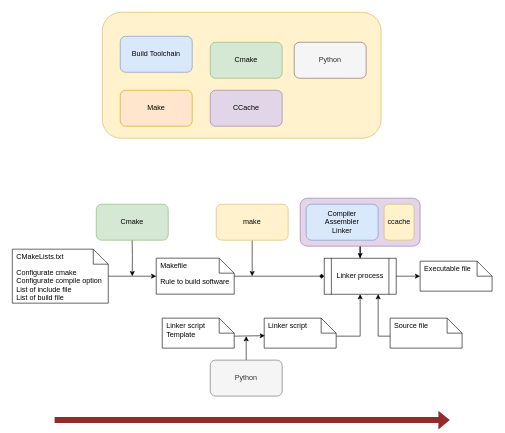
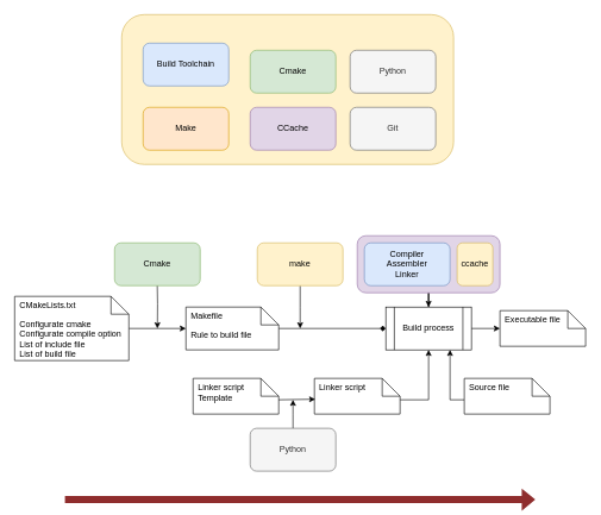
  <mxCell id="0" />
  <mxCell id="1" parent="0" />
  <mxCell id="2" value="" style="group" vertex="1" connectable="0" parent="1"><mxGeometry x="170" y="20" width="465" height="210" as="geometry" /></mxCell>
  <mxCell id="3" value="" style="rounded=1;whiteSpace=wrap;html=1;fillColor=#fff2cc;strokeColor=#d6b656;" vertex="1" parent="2"><mxGeometry width="465" height="210" as="geometry" /></mxCell>
  <mxCell id="4" value="Python" style="rounded=1;whiteSpace=wrap;html=1;fillColor=#f5f5f5;fontColor=#333333;strokeColor=#666666;" vertex="1" parent="2"><mxGeometry x="320" y="50" width="120" height="60" as="geometry" /></mxCell>
+ <mxCell id="5" value="Git" style="rounded=1;whiteSpace=wrap;html=1;fillColor=#f5f5f5;fontColor=#333333;strokeColor=#666666;" vertex="1" parent="2"><mxGeometry x="320" y="130" width="120" height="60" as="geometry" /></mxCell>
  <mxCell id="6" value="Build Toolchain" style="rounded=1;whiteSpace=wrap;html=1;fillColor=#dae8fc;strokeColor=#6c8ebf;" vertex="1" parent="1"><mxGeometry x="200" y="60" width="120" height="60" as="geometry" /></mxCell>
  <mxCell id="7" value="Cmake" style="rounded=1;whiteSpace=wrap;html=1;fillColor=#d5e8d4;strokeColor=#82b366;" vertex="1" parent="1"><mxGeometry x="350" y="70" width="120" height="60" as="geometry" /></mxCell>
  <mxCell id="8" value="Make" style="rounded=1;whiteSpace=wrap;html=1;fillColor=#ffe6cc;strokeColor=#d79b00;" vertex="1" parent="1"><mxGeometry x="200" y="150" width="120" height="60" as="geometry" /></mxCell>
  <mxCell id="9" value="CCache" style="rounded=1;whiteSpace=wrap;html=1;fillColor=#e1d5e7;strokeColor=#9673a6;" vertex="1" parent="1"><mxGeometry x="350" y="150" width="120" height="60" as="geometry" /></mxCell>
  <mxCell id="10" style="edgeStyle=orthogonalEdgeStyle;rounded=0;orthogonalLoop=1;jettySize=auto;html=1;entryX=0.5;entryY=0;entryDx=0;entryDy=0;" edge="1" parent="1" source="11" target="23"><mxGeometry relative="1" as="geometry" /></mxCell>
  <mxCell id="11" value="" style="rounded=1;whiteSpace=wrap;html=1;fillColor=#e1d5e7;strokeColor=#9673a6;" vertex="1" parent="1"><mxGeometry x="500" y="330" width="200" height="80" as="geometry" /></mxCell>
  <mxCell id="12" style="edgeStyle=orthogonalEdgeStyle;rounded=0;orthogonalLoop=1;jettySize=auto;html=1;" edge="1" parent="1"><mxGeometry relative="1" as="geometry"><mxPoint x="220" y="460" as="targetPoint" /><mxPoint x="219.69" y="390" as="sourcePoint" /></mxGeometry></mxCell>
  <mxCell id="13" value="Cmake" style="rounded=1;whiteSpace=wrap;html=1;fillColor=#d5e8d4;strokeColor=#82b366;" vertex="1" parent="1"><mxGeometry x="160" y="340" width="120" height="60" as="geometry" /></mxCell>
  <mxCell id="14" style="edgeStyle=orthogonalEdgeStyle;rounded=0;orthogonalLoop=1;jettySize=auto;html=1;entryX=0;entryY=0.5;entryDx=0;entryDy=0;entryPerimeter=0;" edge="1" parent="1" source="15" target="18"><mxGeometry relative="1" as="geometry" /></mxCell>
  <mxCell id="15" value="Configurate cmake&lt;br&gt;Configurate compile option&lt;br&gt;List of include file&lt;br&gt;List of build file&amp;nbsp;" style="shape=note2;boundedLbl=1;whiteSpace=wrap;html=1;size=25;verticalAlign=top;align=left;spacingLeft=5;whiteSpace=wrap;" vertex="1" parent="1"><mxGeometry x="20" y="415" width="160" height="90" as="geometry" /></mxCell>
  <mxCell id="16" value="CMakeLists.txt" style="resizeWidth=1;part=1;html=1;strokeColor=none;fillColor=none;align=left;spacingLeft=5;whiteSpace=wrap;" vertex="1" parent="15"><mxGeometry width="160" height="25" relative="1" as="geometry" /></mxCell>
  <mxCell id="17" style="edgeStyle=orthogonalEdgeStyle;rounded=0;orthogonalLoop=1;jettySize=auto;html=1;entryX=0;entryY=0.5;entryDx=0;entryDy=0;endArrow=diamond;" edge="1" parent="1" source="18" target="23"><mxGeometry relative="1" as="geometry" /></mxCell>
- <mxCell id="18" value="Rule to build software" style="shape=note2;boundedLbl=1;whiteSpace=wrap;html=1;size=25;verticalAlign=top;align=left;spacingLeft=5;whiteSpace=wrap;" vertex="1" parent="1"><mxGeometry x="260" y="430" width="130" height="60" as="geometry" /></mxCell>
+ <mxCell id="18" value="Rule to build file" style="shape=note2;boundedLbl=1;whiteSpace=wrap;html=1;size=25;verticalAlign=top;align=left;spacingLeft=5;whiteSpace=wrap;" vertex="1" parent="1"><mxGeometry x="260" y="430" width="130" height="60" as="geometry" /></mxCell>
  <mxCell id="19" value="Makefile" style="resizeWidth=1;part=1;html=1;strokeColor=none;fillColor=none;align=left;spacingLeft=5;whiteSpace=wrap;" vertex="1" parent="18"><mxGeometry width="130" height="25" relative="1" as="geometry" /></mxCell>
  <mxCell id="20" style="edgeStyle=orthogonalEdgeStyle;rounded=0;orthogonalLoop=1;jettySize=auto;html=1;" edge="1" parent="1" source="21"><mxGeometry relative="1" as="geometry"><mxPoint x="420" y="460" as="targetPoint" /></mxGeometry></mxCell>
  <mxCell id="21" value="make" style="rounded=1;whiteSpace=wrap;html=1;fillColor=#fff2cc;strokeColor=#d6b656;" vertex="1" parent="1"><mxGeometry x="360" y="340" width="120" height="60" as="geometry" /></mxCell>
  <mxCell id="22" style="edgeStyle=orthogonalEdgeStyle;rounded=0;orthogonalLoop=1;jettySize=auto;html=1;entryX=0;entryY=1;entryDx=0;entryDy=0;" edge="1" parent="1" source="23" target="27"><mxGeometry relative="1" as="geometry"><Array as="points"><mxPoint x="700" y="460" /><mxPoint x="700" y="460" /></Array></mxGeometry></mxCell>
- <mxCell id="23" value="Linker process" style="shape=process;whiteSpace=wrap;html=1;backgroundOutline=1;" vertex="1" parent="1"><mxGeometry x="540" y="430" width="120" height="60" as="geometry" /></mxCell>
+ <mxCell id="23" value="Build process" style="shape=process;whiteSpace=wrap;html=1;backgroundOutline=1;" vertex="1" parent="1"><mxGeometry x="540" y="430" width="120" height="60" as="geometry" /></mxCell>
  <mxCell id="24" value="Compiler&lt;br&gt;Assembler&lt;br&gt;Linker" style="rounded=1;whiteSpace=wrap;html=1;fillColor=#dae8fc;strokeColor=#6c8ebf;" vertex="1" parent="1"><mxGeometry x="510" y="340" width="120" height="60" as="geometry" /></mxCell>
  <mxCell id="25" value="ccache" style="rounded=1;whiteSpace=wrap;html=1;fillColor=#fff2cc;strokeColor=#d6b656;" vertex="1" parent="1"><mxGeometry x="640" y="340" width="50" height="60" as="geometry" /></mxCell>
  <mxCell id="26" value="" style="shape=note2;boundedLbl=1;whiteSpace=wrap;html=1;size=25;verticalAlign=top;align=left;spacingLeft=5;whiteSpace=wrap;" vertex="1" parent="1"><mxGeometry x="700" y="435" width="120" height="50" as="geometry" /></mxCell>
  <mxCell id="27" value="Executable file" style="resizeWidth=1;part=1;html=1;strokeColor=none;fillColor=none;align=left;spacingLeft=5;whiteSpace=wrap;" vertex="1" parent="26"><mxGeometry width="120.0" height="25" relative="1" as="geometry" /></mxCell>
  <mxCell id="28" style="edgeStyle=orthogonalEdgeStyle;rounded=0;orthogonalLoop=1;jettySize=auto;html=1;entryX=0.5;entryY=1;entryDx=0;entryDy=0;" edge="1" parent="1" source="29" target="23"><mxGeometry relative="1" as="geometry"><Array as="points"><mxPoint x="600" y="560" /></Array></mxGeometry></mxCell>
  <mxCell id="29" value="" style="shape=note2;boundedLbl=1;whiteSpace=wrap;html=1;size=25;verticalAlign=top;align=left;spacingLeft=5;whiteSpace=wrap;" vertex="1" parent="1"><mxGeometry x="440" y="530" width="120" height="50" as="geometry" /></mxCell>
  <mxCell id="30" value="Linker script" style="resizeWidth=1;part=1;html=1;strokeColor=none;fillColor=none;align=left;spacingLeft=5;whiteSpace=wrap;" vertex="1" parent="29"><mxGeometry width="120.0" height="25" relative="1" as="geometry" /></mxCell>
  <mxCell id="31" style="edgeStyle=orthogonalEdgeStyle;rounded=0;orthogonalLoop=1;jettySize=auto;html=1;" edge="1" parent="1" source="32"><mxGeometry relative="1" as="geometry"><mxPoint x="410" y="560" as="targetPoint" /></mxGeometry></mxCell>
  <mxCell id="32" value="Python" style="rounded=1;whiteSpace=wrap;html=1;fillColor=#f5f5f5;fontColor=#333333;strokeColor=#666666;" vertex="1" parent="1"><mxGeometry x="350" y="600" width="120" height="60" as="geometry" /></mxCell>
  <mxCell id="33" value="" style="shape=note2;boundedLbl=1;whiteSpace=wrap;html=1;size=25;verticalAlign=top;align=left;spacingLeft=5;whiteSpace=wrap;" vertex="1" parent="1"><mxGeometry x="270" y="530" width="120" height="50" as="geometry" /></mxCell>
  <mxCell id="34" value="Linker script&lt;br&gt;Template" style="resizeWidth=1;part=1;html=1;strokeColor=none;fillColor=none;align=left;spacingLeft=5;whiteSpace=wrap;" vertex="1" parent="33"><mxGeometry width="120" height="40" relative="1" as="geometry" /></mxCell>
  <mxCell id="35" value="" style="endArrow=classic;html=1;rounded=0;exitX=1;exitY=0.75;exitDx=0;exitDy=0;entryX=0.01;entryY=0.584;entryDx=0;entryDy=0;entryPerimeter=0;" edge="1" parent="1" source="34" target="29"><mxGeometry width="50" height="50" relative="1" as="geometry"><mxPoint x="420" y="540" as="sourcePoint" /><mxPoint x="470" y="490" as="targetPoint" /></mxGeometry></mxCell>
  <mxCell id="36" style="edgeStyle=orthogonalEdgeStyle;rounded=0;orthogonalLoop=1;jettySize=auto;html=1;entryX=0.75;entryY=1;entryDx=0;entryDy=0;" edge="1" parent="1" source="37" target="23"><mxGeometry relative="1" as="geometry"><Array as="points"><mxPoint x="630" y="560" /></Array></mxGeometry></mxCell>
  <mxCell id="37" value="" style="shape=note2;boundedLbl=1;whiteSpace=wrap;html=1;size=25;verticalAlign=top;align=left;spacingLeft=5;whiteSpace=wrap;" vertex="1" parent="1"><mxGeometry x="650" y="530" width="120" height="50" as="geometry" /></mxCell>
  <mxCell id="38" value="Source file" style="resizeWidth=1;part=1;html=1;strokeColor=none;fillColor=none;align=left;spacingLeft=5;whiteSpace=wrap;" vertex="1" parent="37"><mxGeometry width="120.0" height="25" relative="1" as="geometry" /></mxCell>
  <mxCell id="39" value="" style="shape=flexArrow;endArrow=classic;html=1;rounded=0;strokeColor=none;fillColor=#8f2d2d;" edge="1" parent="1"><mxGeometry width="50" height="50" relative="1" as="geometry"><mxPoint x="90" y="700" as="sourcePoint" /><mxPoint x="750" y="700" as="targetPoint" /></mxGeometry></mxCell>
